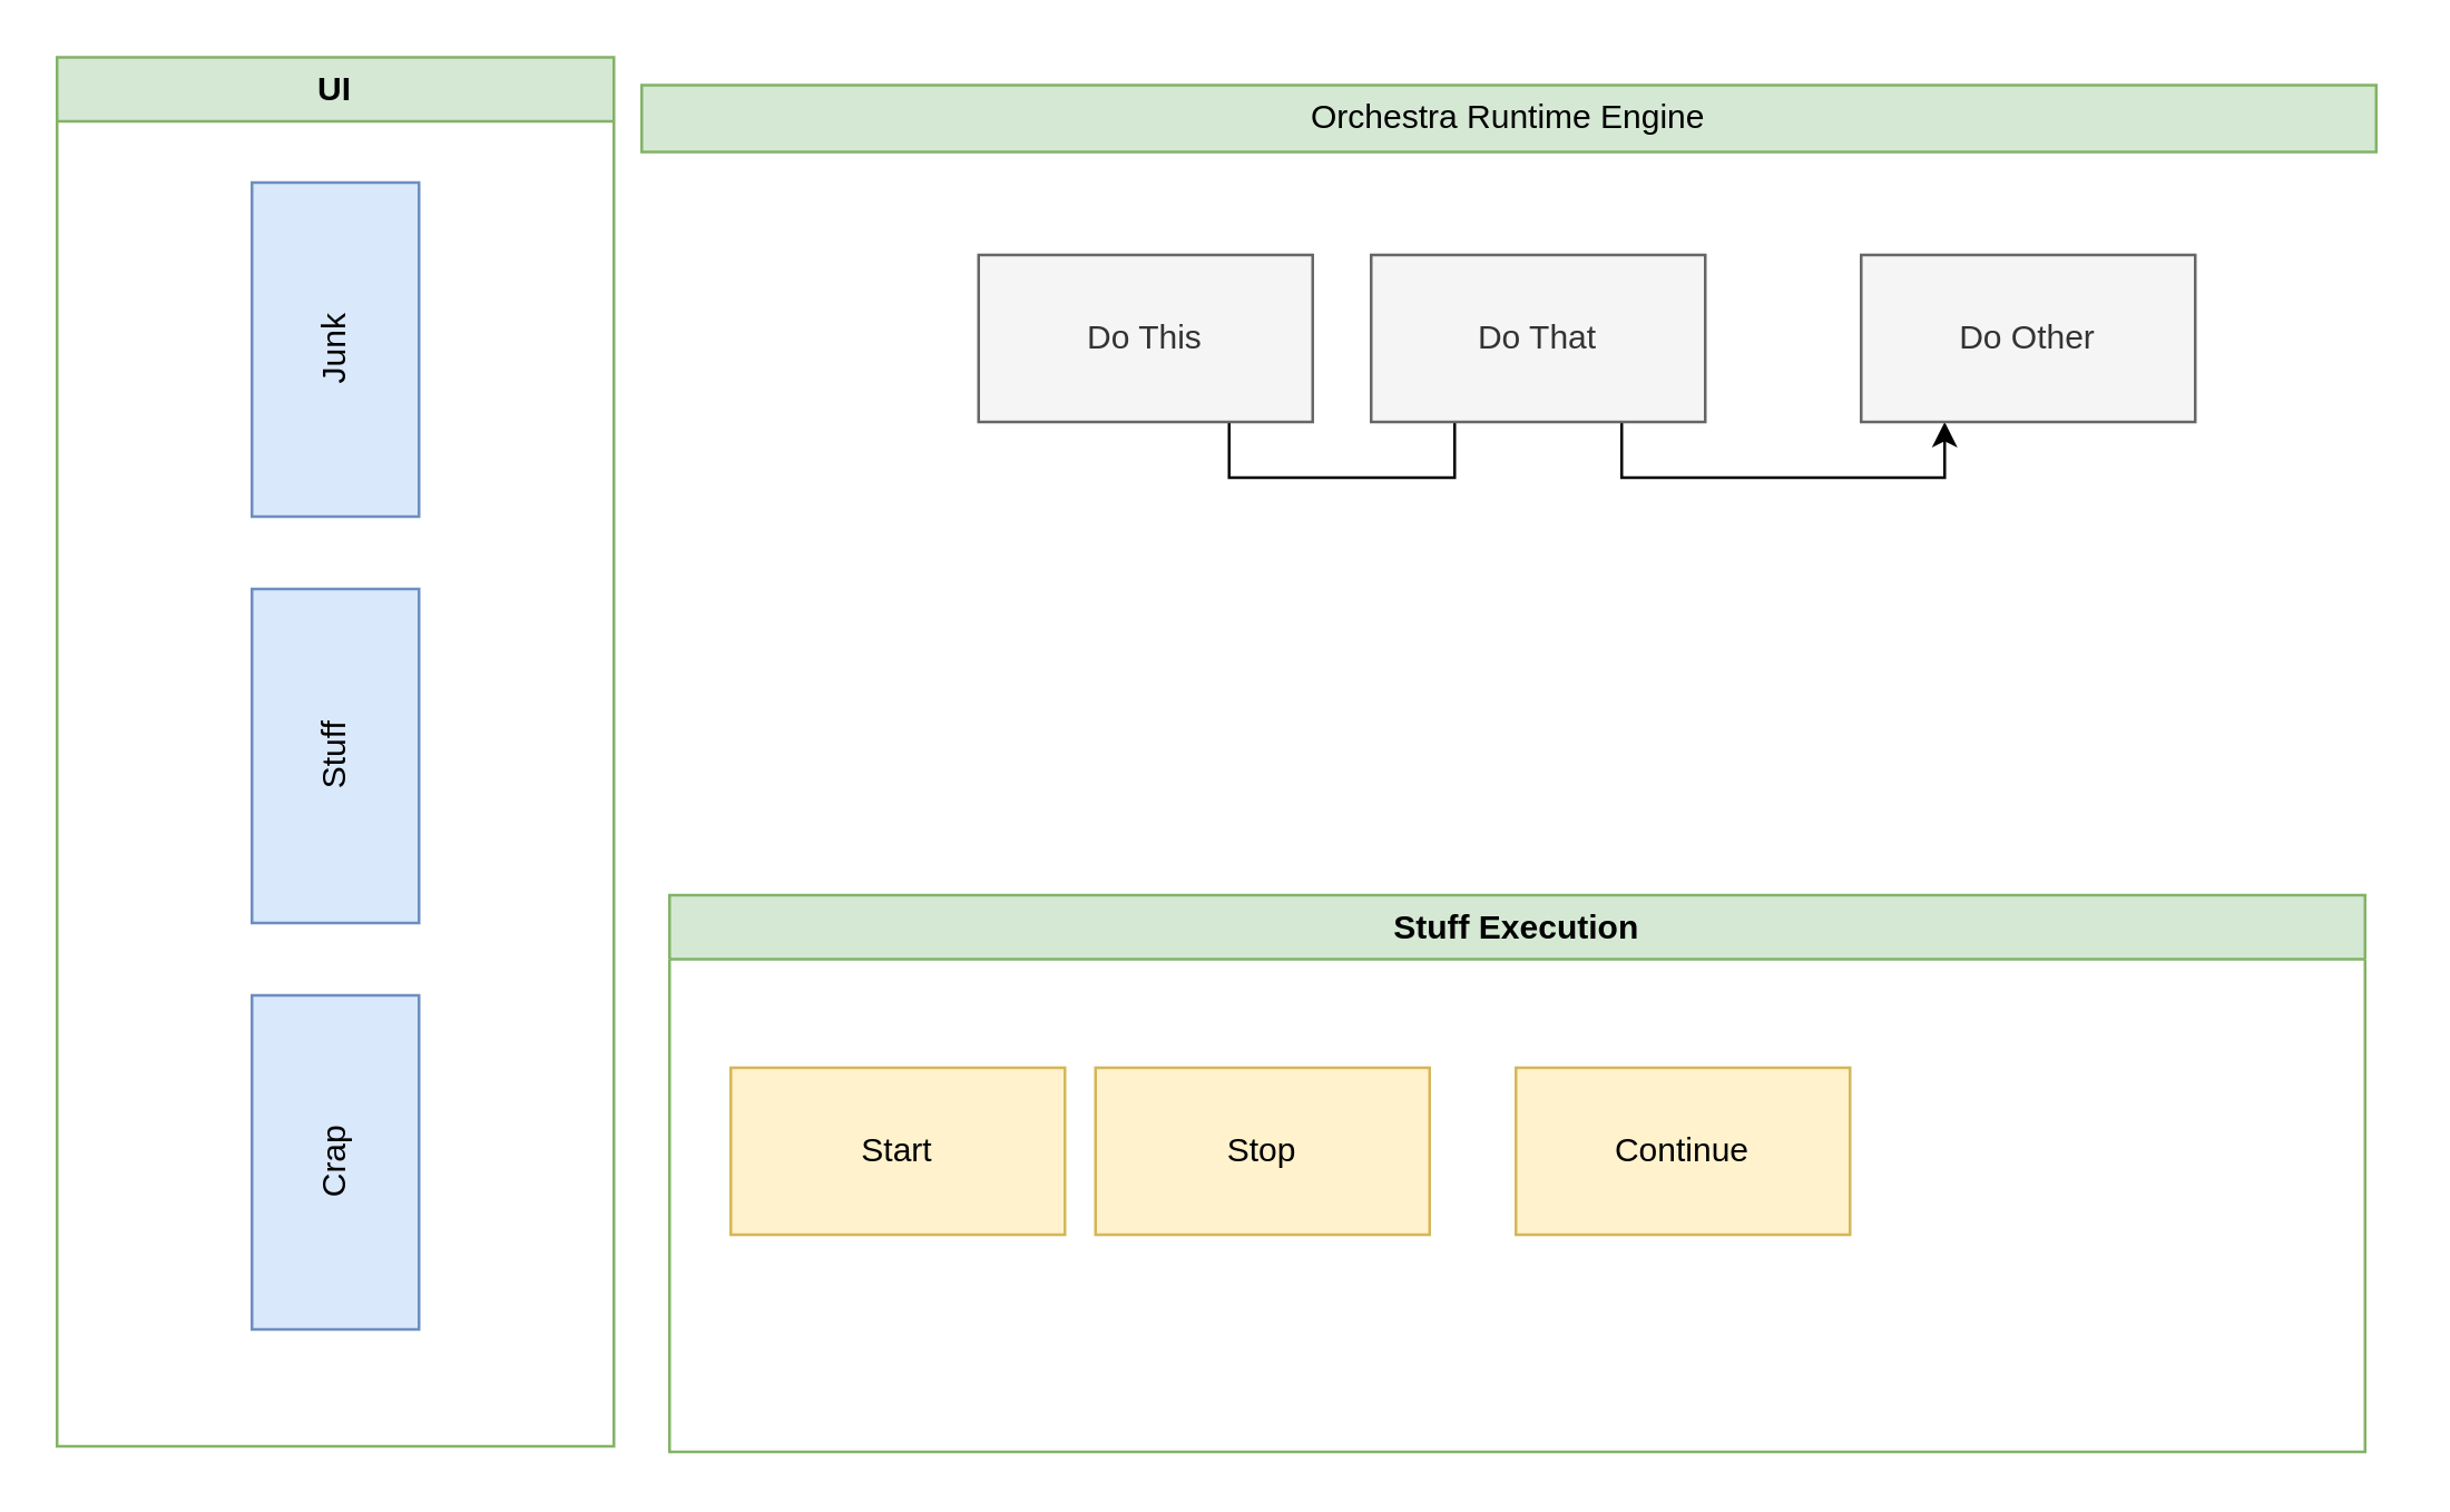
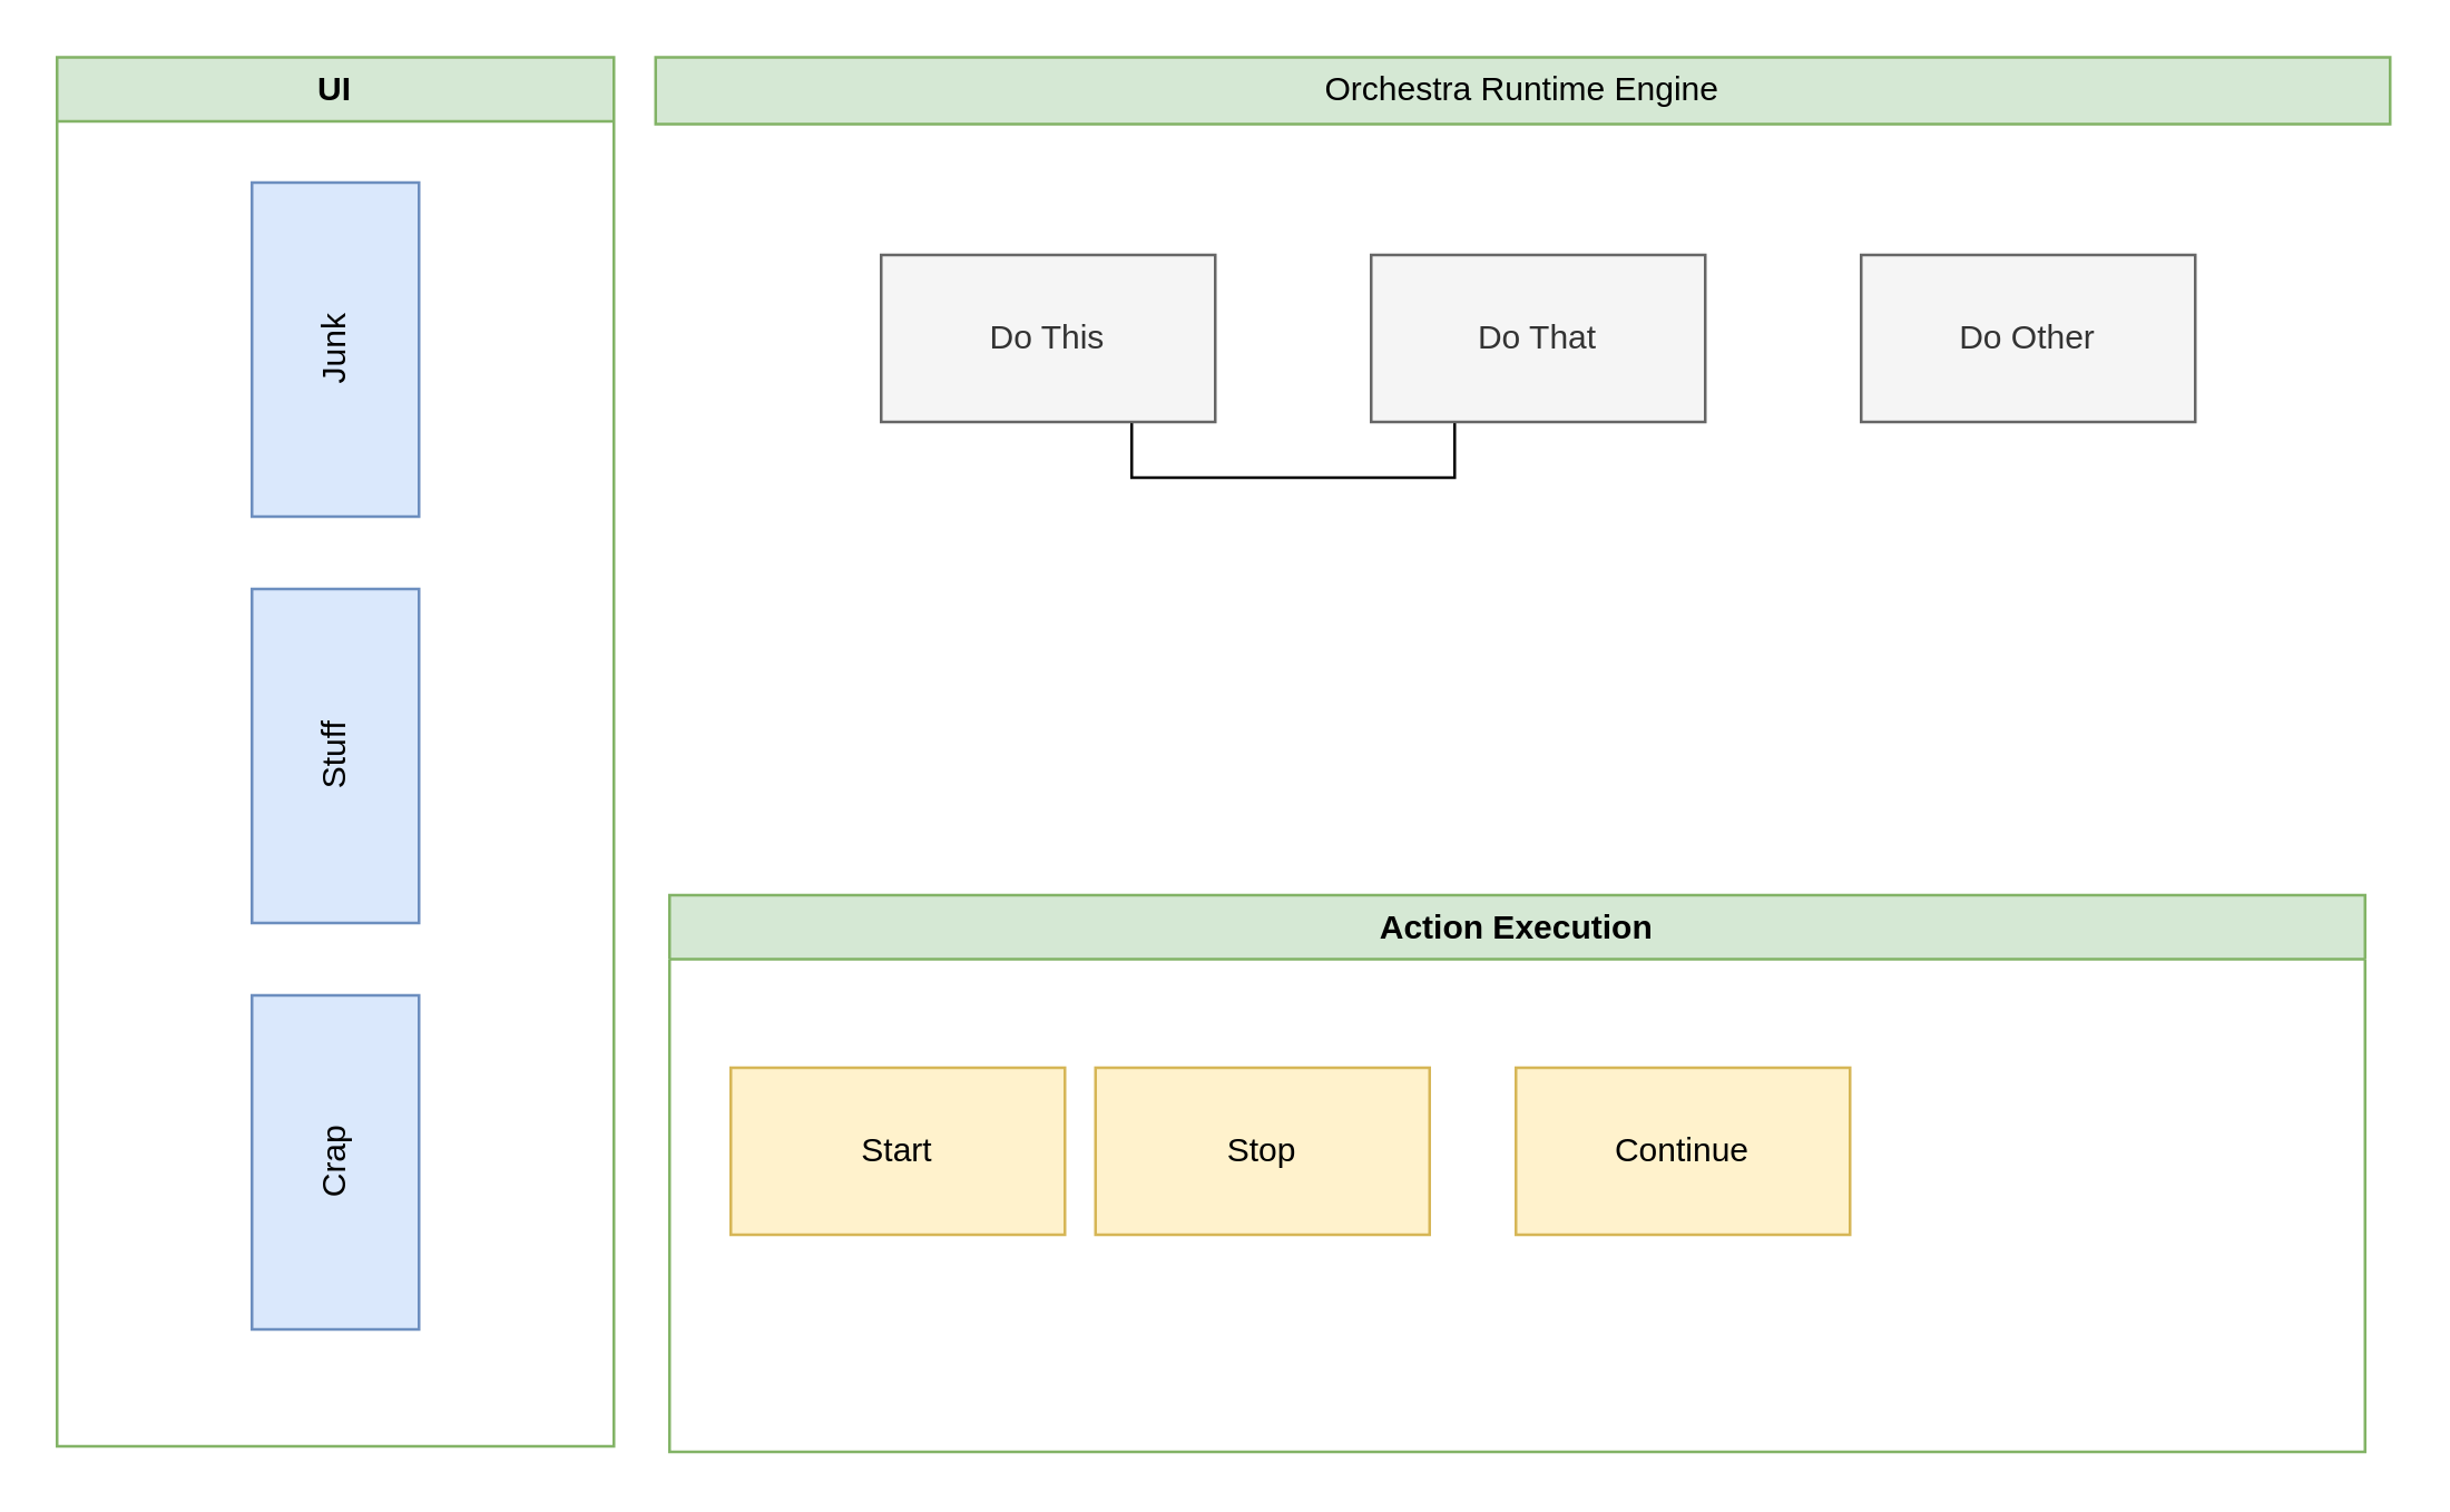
  <mxCell id="0" />
  <mxCell id="1" parent="0" />
  <mxCell id="2" value="UI" style="swimlane;whiteSpace=wrap;html=1;fillColor=#d5e8d4;strokeColor=#82b366;" parent="1" vertex="1"><mxGeometry x="20" y="20" width="200" height="499" as="geometry" /></mxCell>
  <mxCell id="3" value="Crap" style="rounded=0;whiteSpace=wrap;html=1;fillColor=#dae8fc;strokeColor=#6c8ebf;rotation=-90;" parent="2" vertex="1"><mxGeometry x="40" y="367" width="120" height="60" as="geometry" /></mxCell>
  <mxCell id="4" value="Stuff" style="rounded=0;whiteSpace=wrap;html=1;fillColor=#dae8fc;strokeColor=#6c8ebf;rotation=-90;" parent="2" vertex="1"><mxGeometry x="40" y="221" width="120" height="60" as="geometry" /></mxCell>
  <mxCell id="5" value="Junk" style="rounded=0;whiteSpace=wrap;html=1;fillColor=#dae8fc;strokeColor=#6c8ebf;rotation=-90;" parent="2" vertex="1"><mxGeometry x="40" y="75" width="120" height="60" as="geometry" /></mxCell>
- <mxCell id="6" value="Stuff Execution" style="swimlane;whiteSpace=wrap;html=1;fillColor=#d5e8d4;strokeColor=#82b366;" parent="1" vertex="1"><mxGeometry x="240" y="321" width="609" height="200" as="geometry" /></mxCell>
+ <mxCell id="6" value="Action Execution" style="swimlane;whiteSpace=wrap;html=1;fillColor=#d5e8d4;strokeColor=#82b366;" parent="1" vertex="1"><mxGeometry x="240" y="321" width="609" height="200" as="geometry" /></mxCell>
  <mxCell id="7" value="Start" style="rounded=0;whiteSpace=wrap;html=1;fillColor=#fff2cc;strokeColor=#d6b656;" parent="6" vertex="1"><mxGeometry x="22" y="62" width="120" height="60" as="geometry" /></mxCell>
  <mxCell id="8" value="Stop" style="rounded=0;whiteSpace=wrap;html=1;fillColor=#fff2cc;strokeColor=#d6b656;" parent="6" vertex="1"><mxGeometry x="153" y="62" width="120" height="60" as="geometry" /></mxCell>
  <mxCell id="9" value="Continue" style="rounded=0;whiteSpace=wrap;html=1;fillColor=#fff2cc;strokeColor=#d6b656;" parent="6" vertex="1"><mxGeometry x="304" y="62" width="120" height="60" as="geometry" /></mxCell>
- <mxCell id="10" value="Orchestra Runtime Engine" style="rounded=0;whiteSpace=wrap;html=1;fillColor=#d5e8d4;strokeColor=#82b366;" parent="1" vertex="1"><mxGeometry x="230" y="30" width="623" height="24" as="geometry" /></mxCell>
+ <mxCell id="10" value="Orchestra Runtime Engine" style="rounded=0;whiteSpace=wrap;html=1;fillColor=#d5e8d4;strokeColor=#82b366;" parent="1" vertex="1"><mxGeometry x="235" y="20" width="623" height="24" as="geometry" /></mxCell>
  <mxCell id="11" style="edgeStyle=orthogonalEdgeStyle;rounded=0;orthogonalLoop=1;jettySize=auto;html=1;entryX=0.25;entryY=1;entryDx=0;entryDy=0;exitX=0.75;exitY=1;exitDx=0;exitDy=0;endArrow=none;" parent="1" source="12" target="14" edge="1"><mxGeometry relative="1" as="geometry" /></mxCell>
- <mxCell id="12" value="Do This" style="rounded=0;whiteSpace=wrap;html=1;fillColor=#f5f5f5;fontColor=#333333;strokeColor=#666666;" parent="1" vertex="1"><mxGeometry x="351" y="91" width="120" height="60" as="geometry" /></mxCell>
- <mxCell id="13" style="edgeStyle=orthogonalEdgeStyle;rounded=0;orthogonalLoop=1;jettySize=auto;html=1;entryX=0.25;entryY=1;entryDx=0;entryDy=0;exitX=0.75;exitY=1;exitDx=0;exitDy=0;" edge="1" parent="1" source="14" target="15"><mxGeometry relative="1" as="geometry" /></mxCell>
+ <mxCell id="12" value="Do This" style="rounded=0;whiteSpace=wrap;html=1;fillColor=#f5f5f5;fontColor=#333333;strokeColor=#666666;" parent="1" vertex="1"><mxGeometry x="316" y="91" width="120" height="60" as="geometry" /></mxCell>
  <mxCell id="14" value="Do That" style="rounded=0;whiteSpace=wrap;html=1;fillColor=#f5f5f5;fontColor=#333333;strokeColor=#666666;" parent="1" vertex="1"><mxGeometry x="492" y="91" width="120" height="60" as="geometry" /></mxCell>
  <mxCell id="15" value="Do Other" style="rounded=0;whiteSpace=wrap;html=1;fillColor=#f5f5f5;fontColor=#333333;strokeColor=#666666;" parent="1" vertex="1"><mxGeometry x="668" y="91" width="120" height="60" as="geometry" /></mxCell>
